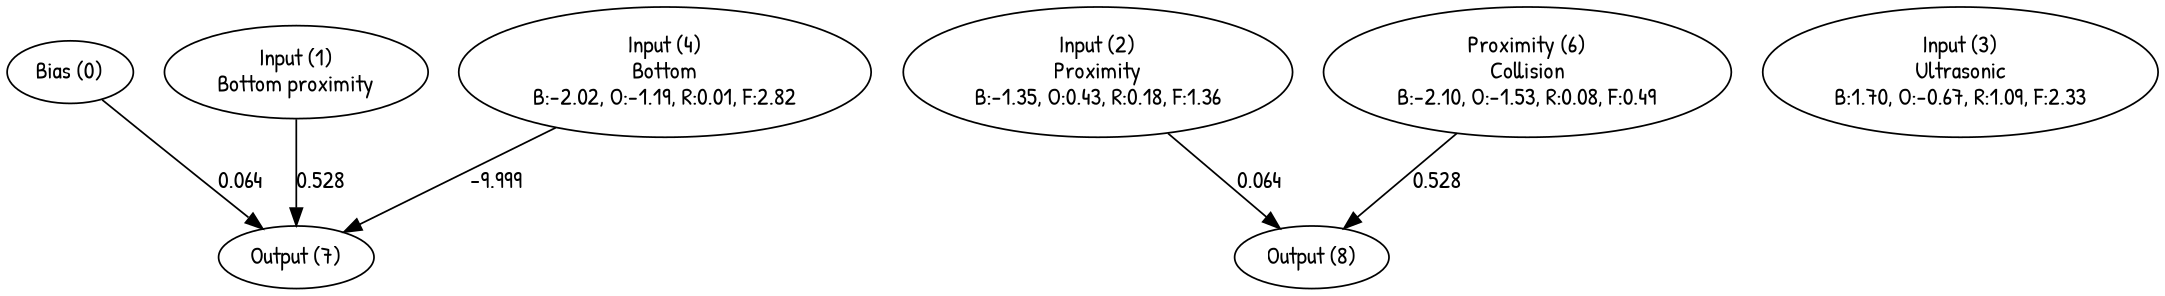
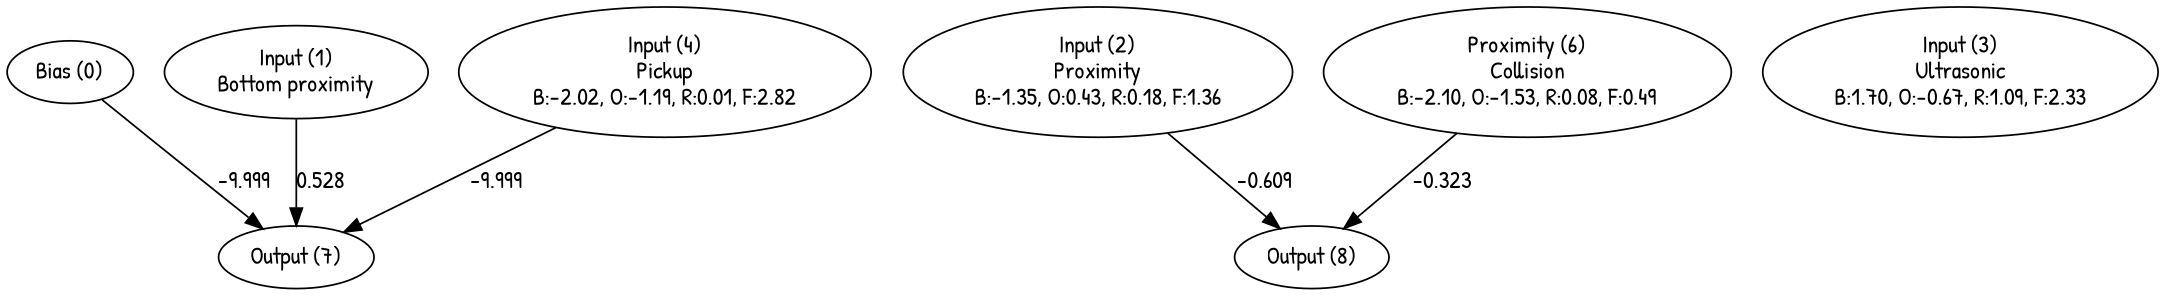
  digraph {
    fontname="Patrick Hand"
    node [fontname="Patrick Hand"]
    edge [fontname="Patrick Hand"]
    n1 [label="Bias (0)"]
    n2 [label="Input (1)\nBottom proximity"]
    n3 [label="Input (2)\nProximity\nB:-1.35, O:0.43, R:0.18, F:1.36"]
    n4 [label="Input (3)\nUltrasonic\nB:1.70, O:-0.67, R:1.09, F:2.33"]
-   n5 [label="Input (4)\nBottom\nB:-2.02, O:-1.19, R:0.01, F:2.82"]
+   n5 [label="Input (4)\nPickup\nB:-2.02, O:-1.19, R:0.01, F:2.82"]
    n6 [label="Proximity (6)\nCollision\nB:-2.10, O:-1.53, R:0.08, F:0.49"]
    n7 [label="Output (7)"]
    n8 [label="Output (8)"]
    subgraph sub_1 {
      rank=same
      n1
      n2
      n3
      n4
      n5
      n6
    }
    subgraph sub_2 {
      rank=same
      n7
      n8
    }
-   n1 -> n7 [label=0.064]
+   n1 -> n7 [label=-9.999]
    n2 -> n7 [label=0.528]
-   n3 -> n8 [label=0.064]
+   n3 -> n8 [label=-0.609]
    n5 -> n7 [label=-9.999]
-   n6 -> n8 [label=0.528]
+   n6 -> n8 [label=-0.323]
  }
